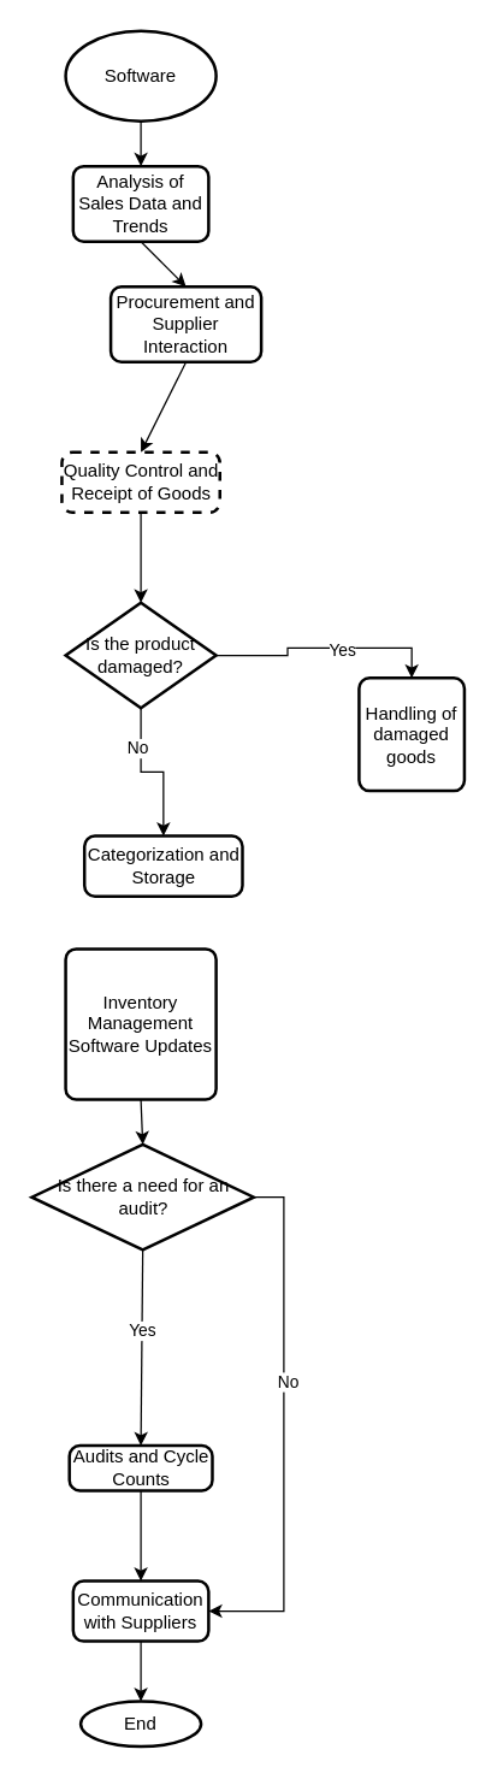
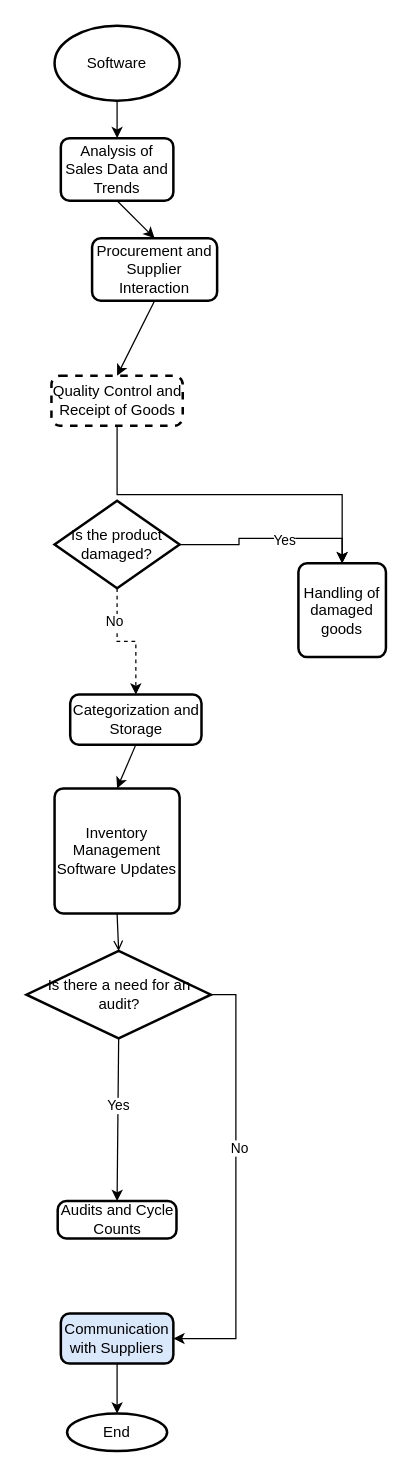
  <mxCell id="0" />
  <mxCell id="1" parent="0" />
  <mxCell id="2" value="" style="endArrow=classic;html=1;rounded=0;exitX=0.5;exitY=1;exitDx=0;exitDy=0;entryX=0.5;entryY=0;entryDx=0;entryDy=0;" parent="1" source="7" target="8" edge="1"><mxGeometry width="50" height="50" relative="1" as="geometry"><mxPoint x="98" y="240" as="sourcePoint" /><mxPoint x="318" y="290" as="targetPoint" /></mxGeometry></mxCell>
  <mxCell id="3" value="" style="endArrow=classic;html=1;rounded=0;exitX=0.5;exitY=1;exitDx=0;exitDy=0;entryX=0.5;entryY=0;entryDx=0;entryDy=0;" parent="1" source="8" target="10" edge="1"><mxGeometry width="50" height="50" relative="1" as="geometry"><mxPoint x="268" y="340" as="sourcePoint" /><mxPoint x="318" y="290" as="targetPoint" /></mxGeometry></mxCell>
+ <mxCell id="4" value="" style="endArrow=classic;html=1;rounded=0;exitX=0.5;exitY=1;exitDx=0;exitDy=0;entryX=0.5;entryY=0;entryDx=0;entryDy=0;" parent="1" source="14" target="11" edge="1"><mxGeometry width="50" height="50" relative="1" as="geometry"><mxPoint x="98" y="595" as="sourcePoint" /><mxPoint x="108" y="650" as="targetPoint" /></mxGeometry></mxCell>
  <mxCell id="5" value="" style="endArrow=classic;html=1;rounded=0;exitX=0.5;exitY=1;exitDx=0;exitDy=0;entryX=0.5;entryY=0;entryDx=0;entryDy=0;" parent="1" edge="1"><mxGeometry width="50" height="50" relative="1" as="geometry"><mxPoint x="98" y="1060" as="sourcePoint" /><mxPoint x="98" y="1060" as="targetPoint" /></mxGeometry></mxCell>
  <mxCell id="6" value="Software" style="strokeWidth=2;html=1;shape=mxgraph.flowchart.start_1;whiteSpace=wrap;" parent="1" vertex="1"><mxGeometry x="43" y="20" width="100" height="60" as="geometry" /></mxCell>
  <mxCell id="7" value="Analysis of Sales Data and Trends" style="rounded=1;whiteSpace=wrap;html=1;absoluteArcSize=1;arcSize=14;strokeWidth=2;" parent="1" vertex="1"><mxGeometry x="48" y="110" width="90" height="50" as="geometry" /></mxCell>
  <mxCell id="8" value="Procurement and Supplier Interaction" style="rounded=1;whiteSpace=wrap;html=1;absoluteArcSize=1;arcSize=14;strokeWidth=2;" parent="1" vertex="1"><mxGeometry x="73" y="190" width="100" height="50" as="geometry" /></mxCell>
- <mxCell id="9" style="edgeStyle=orthogonalEdgeStyle;rounded=0;orthogonalLoop=1;jettySize=auto;html=1;exitX=0.5;exitY=1;exitDx=0;exitDy=0;" parent="1" source="10" target="28" edge="1"><mxGeometry relative="1" as="geometry" /></mxCell>
+ <mxCell id="9" style="edgeStyle=orthogonalEdgeStyle;rounded=0;orthogonalLoop=1;jettySize=auto;html=1;exitX=0.5;exitY=1;exitDx=0;exitDy=0;" parent="1" source="10" target="29" edge="1"><mxGeometry relative="1" as="geometry" /></mxCell>
  <mxCell id="10" value="Quality Control and Receipt of Goods" style="rounded=1;whiteSpace=wrap;html=1;absoluteArcSize=1;arcSize=14;strokeWidth=2;dashed=1;" parent="1" vertex="1"><mxGeometry x="40.5" y="300" width="105" height="40" as="geometry" /></mxCell>
  <mxCell id="11" value="Inventory Management Software Updates" style="rounded=1;whiteSpace=wrap;html=1;absoluteArcSize=1;arcSize=14;strokeWidth=2;" parent="1" vertex="1"><mxGeometry x="43" y="630" width="100" height="100" as="geometry" /></mxCell>
- <mxCell id="12" value="Communication with Suppliers" style="rounded=1;whiteSpace=wrap;html=1;absoluteArcSize=1;arcSize=14;strokeWidth=2;" parent="1" vertex="1"><mxGeometry x="48" y="1050" width="90" height="40" as="geometry" /></mxCell>
+ <mxCell id="12" value="Communication with Suppliers" style="rounded=1;whiteSpace=wrap;html=1;absoluteArcSize=1;arcSize=14;strokeWidth=2;fillColor=#dae8fc;" parent="1" vertex="1"><mxGeometry x="48" y="1050" width="90" height="40" as="geometry" /></mxCell>
  <mxCell id="13" value="Audits and Cycle Counts" style="rounded=1;whiteSpace=wrap;html=1;absoluteArcSize=1;arcSize=14;strokeWidth=2;" parent="1" vertex="1"><mxGeometry x="45.5" y="960" width="95" height="30" as="geometry" /></mxCell>
  <mxCell id="14" value="Categorization and Storage" style="rounded=1;whiteSpace=wrap;html=1;absoluteArcSize=1;arcSize=14;strokeWidth=2;" parent="1" vertex="1"><mxGeometry x="55.5" y="555" width="105" height="40" as="geometry" /></mxCell>
- <mxCell id="15" value="" style="endArrow=classic;html=1;rounded=0;exitX=0.5;exitY=1;exitDx=0;exitDy=0;entryX=0.5;entryY=0;entryDx=0;entryDy=0;entryPerimeter=0;" parent="1" source="11" target="21" edge="1"><mxGeometry width="50" height="50" relative="1" as="geometry"><mxPoint x="278" y="740" as="sourcePoint" /><mxPoint x="328" y="690" as="targetPoint" /></mxGeometry></mxCell>
- <mxCell id="16" value="" style="endArrow=classic;html=1;rounded=0;exitX=0.5;exitY=1;exitDx=0;exitDy=0;entryX=0.5;entryY=0;entryDx=0;entryDy=0;" parent="1" source="13" target="12" edge="1"><mxGeometry width="50" height="50" relative="1" as="geometry"><mxPoint x="278" y="740" as="sourcePoint" /><mxPoint x="328" y="690" as="targetPoint" /></mxGeometry></mxCell>
+ <mxCell id="15" value="" style="endArrow=open;html=1;rounded=0;exitX=0.5;exitY=1;exitDx=0;exitDy=0;entryX=0.5;entryY=0;entryDx=0;entryDy=0;entryPerimeter=0;" parent="1" source="11" target="21" edge="1"><mxGeometry width="50" height="50" relative="1" as="geometry"><mxPoint x="278" y="740" as="sourcePoint" /><mxPoint x="328" y="690" as="targetPoint" /></mxGeometry></mxCell>
  <mxCell id="17" value="End" style="strokeWidth=2;html=1;shape=mxgraph.flowchart.start_1;whiteSpace=wrap;" parent="1" vertex="1"><mxGeometry x="53" y="1130" width="80" height="30" as="geometry" /></mxCell>
  <mxCell id="18" value="" style="endArrow=classic;html=1;rounded=0;exitX=0.5;exitY=1;exitDx=0;exitDy=0;entryX=0.5;entryY=0;entryDx=0;entryDy=0;entryPerimeter=0;" parent="1" source="12" target="17" edge="1"><mxGeometry width="50" height="50" relative="1" as="geometry"><mxPoint x="278" y="1040" as="sourcePoint" /><mxPoint x="328" y="990" as="targetPoint" /></mxGeometry></mxCell>
  <mxCell id="19" style="edgeStyle=orthogonalEdgeStyle;rounded=0;orthogonalLoop=1;jettySize=auto;html=1;exitX=1;exitY=0.5;exitDx=0;exitDy=0;exitPerimeter=0;entryX=1;entryY=0.5;entryDx=0;entryDy=0;" parent="1" source="21" target="12" edge="1"><mxGeometry relative="1" as="geometry" /></mxCell>
  <mxCell id="20" value="No" style="edgeLabel;html=1;align=center;verticalAlign=middle;resizable=0;points=[];" parent="19" vertex="1" connectable="0"><mxGeometry x="-0.174" y="2" relative="1" as="geometry"><mxPoint as="offset" /></mxGeometry></mxCell>
  <mxCell id="21" value="Is there a need for an audit?" style="strokeWidth=2;html=1;shape=mxgraph.flowchart.decision;whiteSpace=wrap;" parent="1" vertex="1"><mxGeometry x="20.5" y="760" width="147.5" height="70" as="geometry" /></mxCell>
  <mxCell id="22" value="" style="endArrow=classic;html=1;rounded=0;exitX=0.5;exitY=1;exitDx=0;exitDy=0;exitPerimeter=0;entryX=0.5;entryY=0;entryDx=0;entryDy=0;" parent="1" source="21" target="13" edge="1"><mxGeometry width="50" height="50" relative="1" as="geometry"><mxPoint x="278" y="840" as="sourcePoint" /><mxPoint x="328" y="790" as="targetPoint" /></mxGeometry></mxCell>
  <mxCell id="23" value="Yes" style="edgeLabel;html=1;align=center;verticalAlign=middle;resizable=0;points=[];" parent="22" vertex="1" connectable="0"><mxGeometry x="-0.162" relative="1" as="geometry"><mxPoint as="offset" /></mxGeometry></mxCell>
- <mxCell id="24" style="edgeStyle=orthogonalEdgeStyle;rounded=0;orthogonalLoop=1;jettySize=auto;html=1;exitX=0.5;exitY=1;exitDx=0;exitDy=0;exitPerimeter=0;entryX=0.5;entryY=0;entryDx=0;entryDy=0;" parent="1" source="28" target="14" edge="1"><mxGeometry relative="1" as="geometry" /></mxCell>
+ <mxCell id="24" style="edgeStyle=orthogonalEdgeStyle;rounded=0;orthogonalLoop=1;jettySize=auto;html=1;exitX=0.5;exitY=1;exitDx=0;exitDy=0;exitPerimeter=0;entryX=0.5;entryY=0;entryDx=0;entryDy=0;dashed=1;" parent="1" source="28" target="14" edge="1"><mxGeometry relative="1" as="geometry" /></mxCell>
  <mxCell id="25" value="No" style="edgeLabel;html=1;align=center;verticalAlign=middle;resizable=0;points=[];" parent="24" vertex="1" connectable="0"><mxGeometry x="-0.488" y="-3" relative="1" as="geometry"><mxPoint as="offset" /></mxGeometry></mxCell>
  <mxCell id="26" style="edgeStyle=orthogonalEdgeStyle;rounded=0;orthogonalLoop=1;jettySize=auto;html=1;exitX=1;exitY=0.5;exitDx=0;exitDy=0;exitPerimeter=0;entryX=0.5;entryY=0;entryDx=0;entryDy=0;" parent="1" source="28" target="29" edge="1"><mxGeometry relative="1" as="geometry"><mxPoint x="388" y="590" as="targetPoint" /></mxGeometry></mxCell>
  <mxCell id="27" value="Yes" style="edgeLabel;html=1;align=center;verticalAlign=middle;resizable=0;points=[];" parent="26" vertex="1" connectable="0"><mxGeometry x="0.136" y="-1" relative="1" as="geometry"><mxPoint as="offset" /></mxGeometry></mxCell>
  <mxCell id="28" value="Is the product damaged?" style="strokeWidth=2;html=1;shape=mxgraph.flowchart.decision;whiteSpace=wrap;" parent="1" vertex="1"><mxGeometry x="43" y="400" width="100" height="70" as="geometry" /></mxCell>
  <mxCell id="29" value="Handling of damaged goods" style="rounded=1;whiteSpace=wrap;html=1;absoluteArcSize=1;arcSize=14;strokeWidth=2;" parent="1" vertex="1"><mxGeometry x="238" y="450" width="70" height="75" as="geometry" /></mxCell>
  <mxCell id="30" value="" style="endArrow=classic;html=1;rounded=0;exitX=0.5;exitY=1;exitDx=0;exitDy=0;exitPerimeter=0;entryX=0.5;entryY=0;entryDx=0;entryDy=0;" parent="1" source="6" target="7" edge="1"><mxGeometry width="50" height="50" relative="1" as="geometry"><mxPoint x="278" y="340" as="sourcePoint" /><mxPoint x="328" y="290" as="targetPoint" /></mxGeometry></mxCell>
